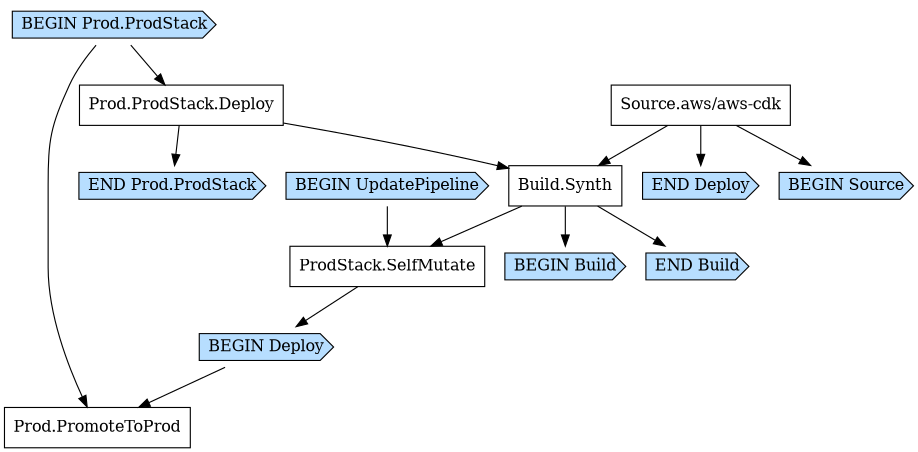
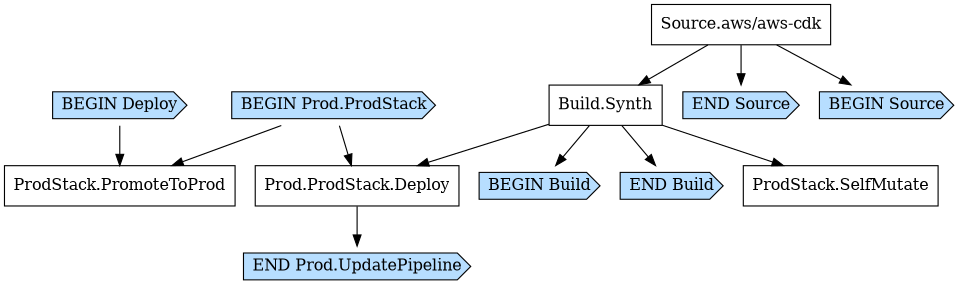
  digraph {
    node [shape=cds fillcolor="#b7deff" style=filled]
    "Build.Synth" [shape=box fillcolor="" style=""]
    "BEGIN Build"
    "END Build"
    n4 [label="ProdStack.SelfMutate" shape=box fillcolor="" style=""]
    "Prod.ProdStack.Deploy" [shape=box fillcolor="" style=""]
    n6 [label="BEGIN Deploy"]
-   "END Prod.ProdStack"
+   "END Prod.ProdStack" [label="END Prod.UpdatePipeline"]
    "Source.aws/aws-cdk" [shape=box fillcolor="" style=""]
-   "END Source" [label="END Deploy"]
+   "END Source"
    "BEGIN Source"
-   "BEGIN UpdatePipeline"
-   "Prod.PromoteToProd" [shape=box fillcolor="" style=""]
+   "Prod.PromoteToProd" [shape=box label="ProdStack.PromoteToProd" fillcolor="" style=""]
    "BEGIN Prod.ProdStack"
    "Build.Synth" -> "BEGIN Build"
    "Build.Synth" -> "END Build"
    "Build.Synth" -> n4
-   "Prod.ProdStack.Deploy" -> "Build.Synth"
-   n4 -> n6
+   "Build.Synth" -> "Prod.ProdStack.Deploy"
    "Prod.ProdStack.Deploy" -> "END Prod.ProdStack"
    n6 -> "Prod.PromoteToProd"
    "Source.aws/aws-cdk" -> "Build.Synth"
    "Source.aws/aws-cdk" -> "END Source"
    "Source.aws/aws-cdk" -> "BEGIN Source"
-   "BEGIN UpdatePipeline" -> n4
    "BEGIN Prod.ProdStack" -> "Prod.ProdStack.Deploy"
    "BEGIN Prod.ProdStack" -> "Prod.PromoteToProd"
  }
